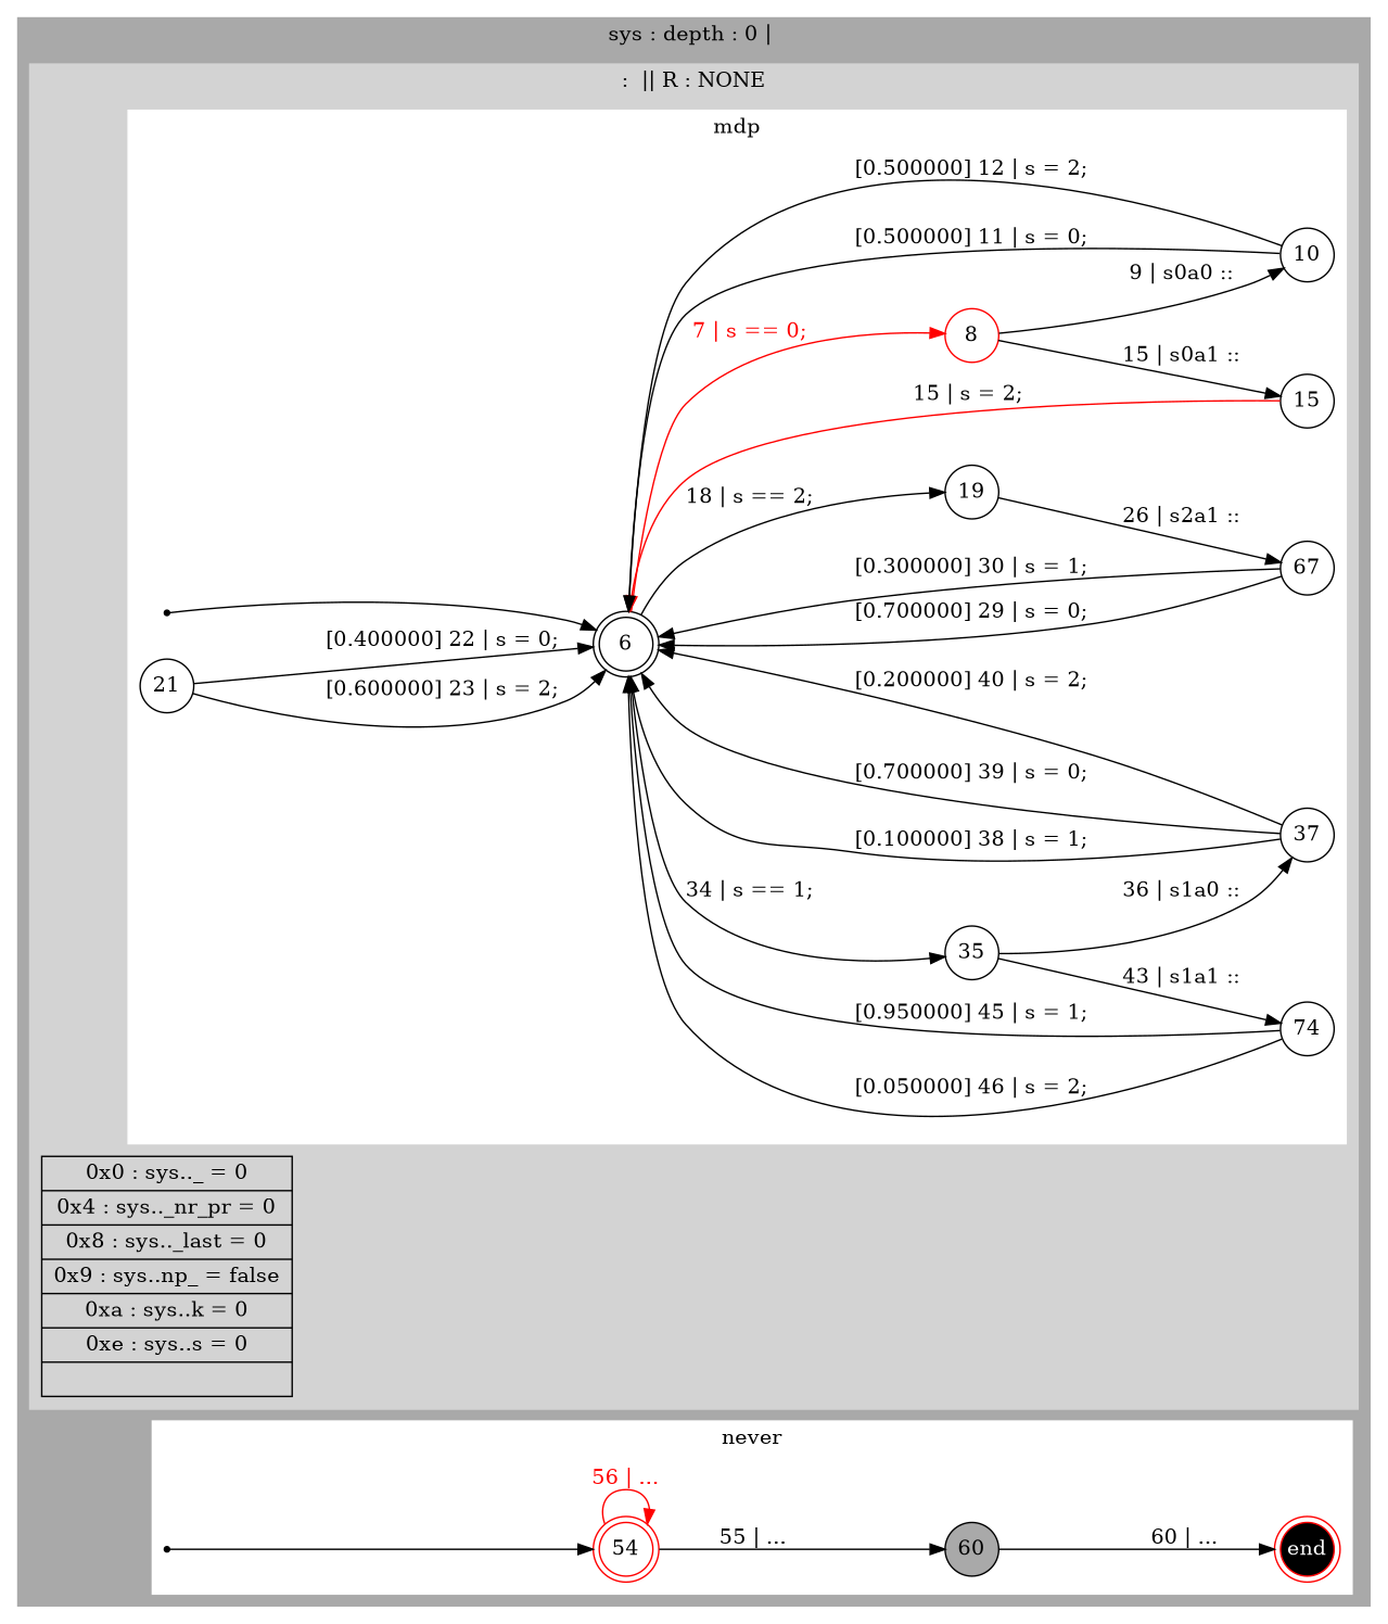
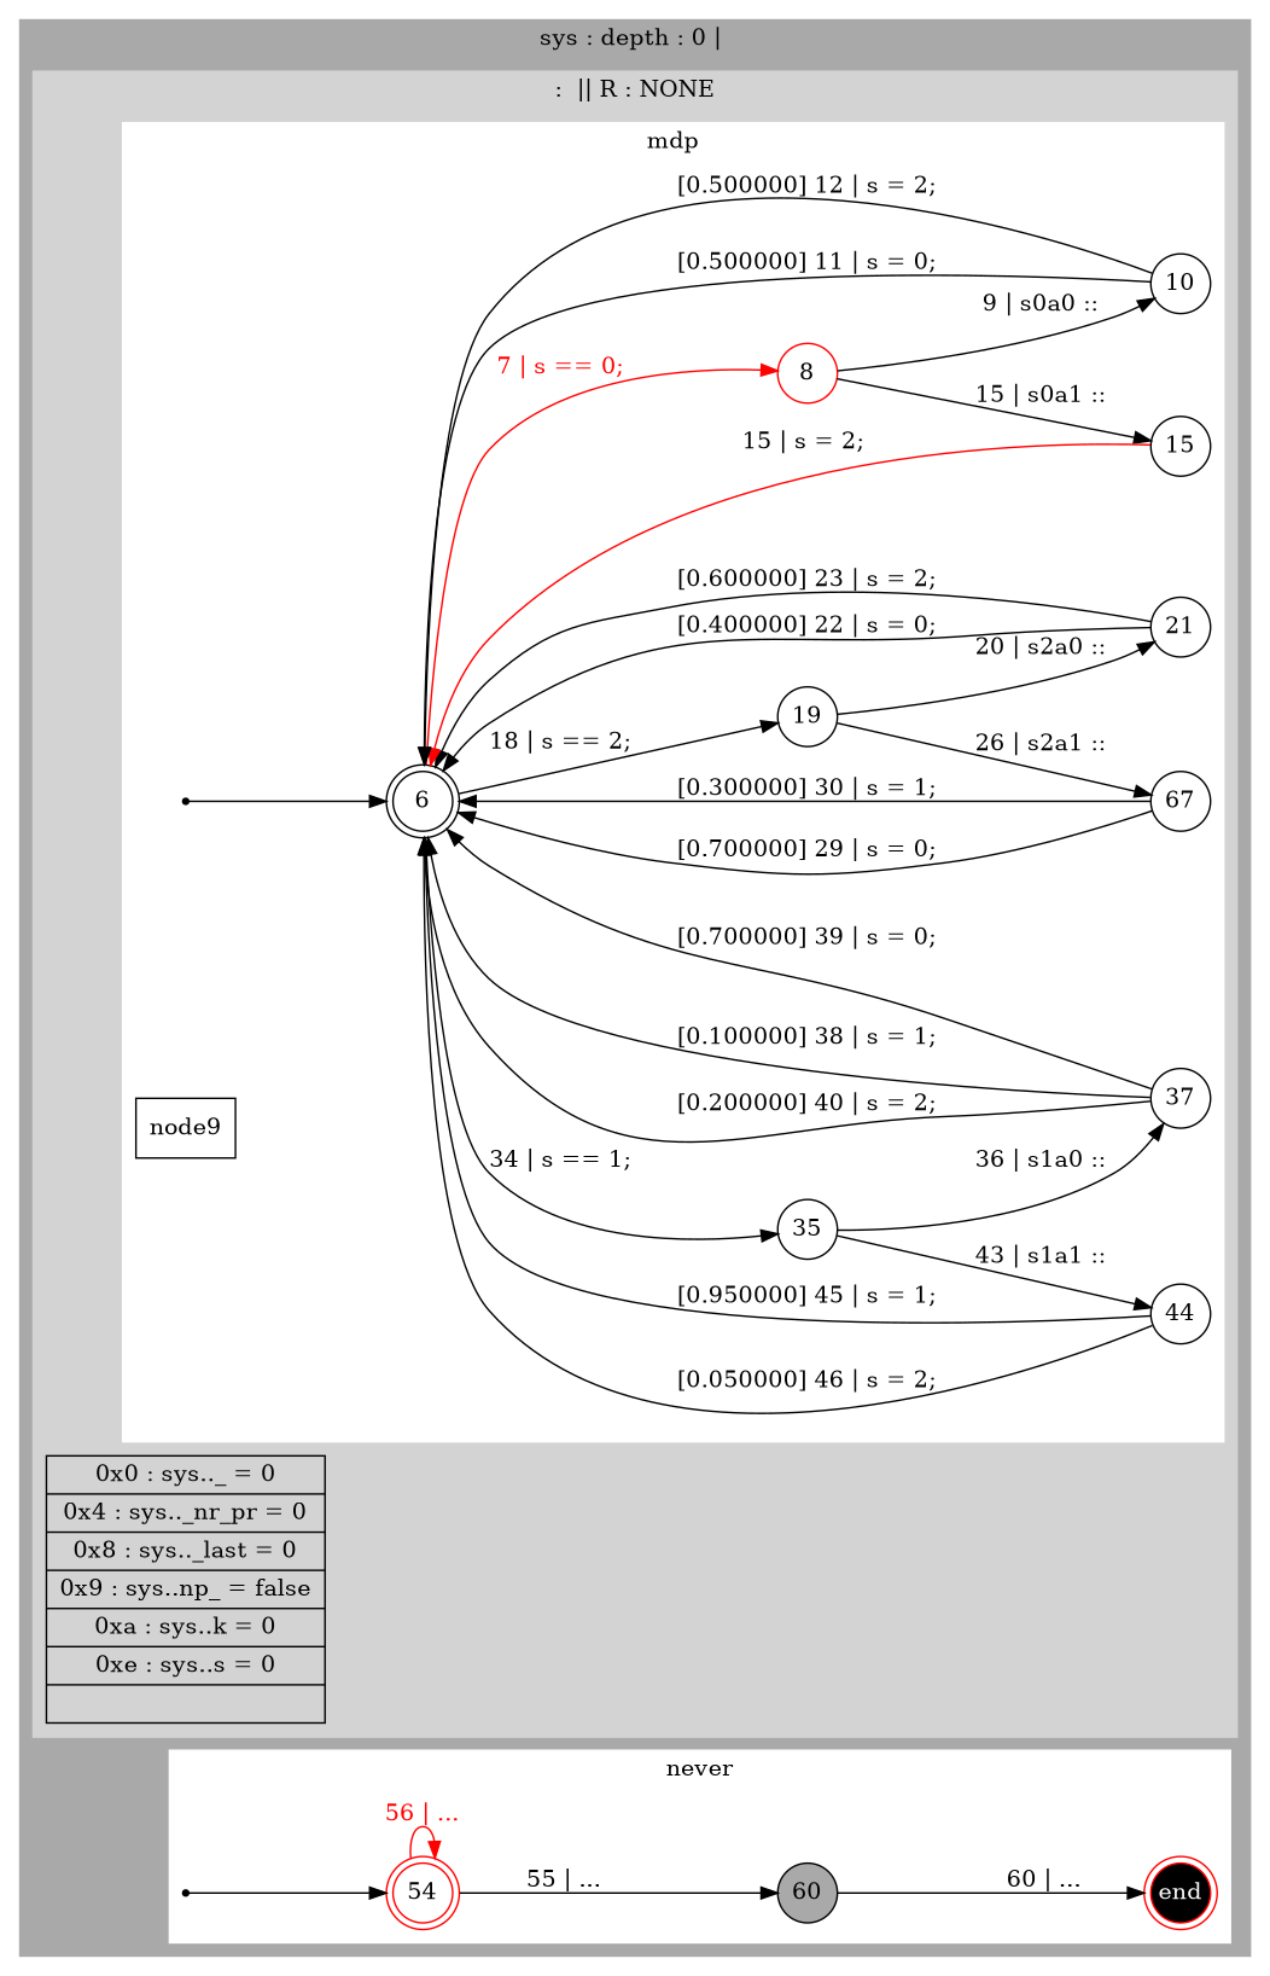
  digraph {
    rankdir=LR
    node [fixedsize=true shape=circle]
    n1 [label=6 shape=doublecircle]
    n2 [label=35]
    n3 [label=19]
    n4 [color=red label=8]
    s93824994283673 [shape=point fixedsize=""]
-   n7 [label=74]
+   node9 [shape=record fixedsize=""]
+   n7 [label=44]
    n8 [label=37]
    n9 [label=67]
    n10 [label=21]
    n11 [label=15]
    n12 [label=10]
    n13 [label="0x0   :   sys.._                  = 0\n | 0x4   :   sys.._nr_pr             = 0\n | 0x8   :   sys.._last              = 0\n | 0x9   :   sys..np_                = false\n | 0xa   :   sys..k                  = 0\n | 0xe   :   sys..s                  = 0\n | " shape=record fixedsize=""]
    n14 [color=red label=54 shape=doublecircle]
    n15 [fillcolor=darkgrey label=60 style=filled]
    s93824994322384 [shape=point fixedsize=""]
    n17 [color=red fillcolor=black fontcolor=white label=end shape=doublecircle style=filled]
    subgraph cluster_1 {
      color=darkgrey
      label=" sys : depth : 0 |  "
      style=filled
      subgraph cluster_2 {
        color=lightgrey
        label="  :  || R : NONE  "
        style=filled
        n13
        subgraph cluster_3 {
          color=white
          label=mdp
          style=filled
          n1
          n2
          n3
          n4
          s93824994283673
+         node9
          n7
          n8
          n9
          n10
          n11
          n12
        }
      }
      subgraph cluster_4 {
        color=white
        label=" never "
        style=filled
        n14
        n15
        s93824994322384
        n17
      }
    }
    n1 -> n2 [label="34 | s == 1; "]
    n1 -> n3 [label="18 | s == 2; "]
    n1 -> n4 [color=red fontcolor=red label="7 | s == 0; "]
    n2 -> n7 [label="43 | s1a1 :: "]
    n2 -> n8 [label="36 | s1a0 :: "]
    n3 -> n9 [label="26 | s2a1 :: "]
+   n3 -> n10 [label="20 | s2a0 :: "]
    n4 -> n11 [label="15 | s0a1 :: "]
    n4 -> n12 [label="9 | s0a0 :: "]
    s93824994283673 -> n1
    n7 -> n1 [label=" [0.950000] 45 | s = 1; "]
    n7 -> n1 [label=" [0.050000] 46 | s = 2; "]
    n8 -> n1 [label=" [0.100000] 38 | s = 1; "]
    n8 -> n1 [label=" [0.700000] 39 | s = 0; "]
    n8 -> n1 [label=" [0.200000] 40 | s = 2; "]
    n9 -> n1 [label=" [0.700000] 29 | s = 0; "]
    n9 -> n1 [label=" [0.300000] 30 | s = 1; "]
    n10 -> n1 [label=" [0.400000] 22 | s = 0; "]
    n10 -> n1 [label=" [0.600000] 23 | s = 2; "]
    n11 -> n1 [color=red label="15 | s = 2; "]
    n12 -> n1 [label=" [0.500000] 11 | s = 0; "]
    n12 -> n1 [label=" [0.500000] 12 | s = 2; "]
    n14 -> n14 [color=red fontcolor=red label="56 | ..."]
    n14 -> n15 [label="55 | ..."]
    n15 -> n17 [label="60 | ..."]
    s93824994322384 -> n14
  }
